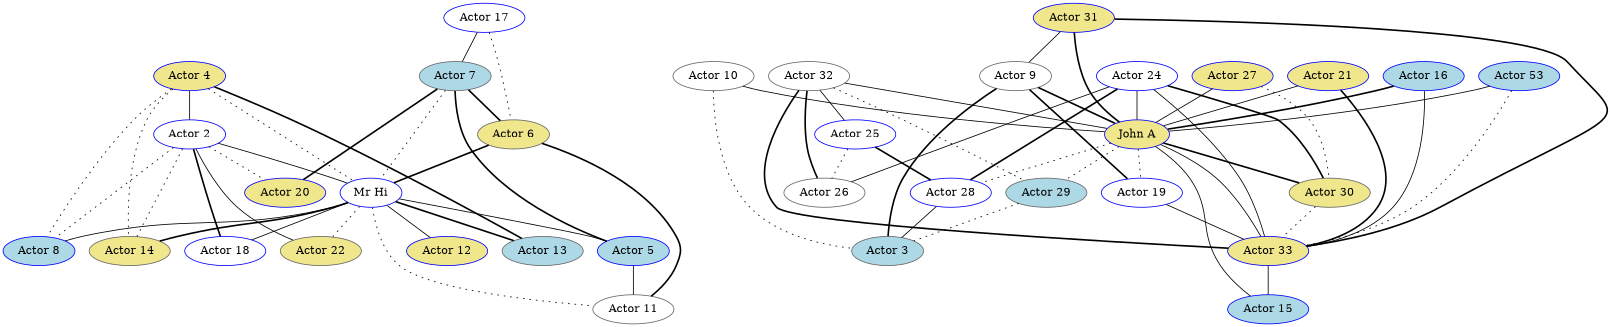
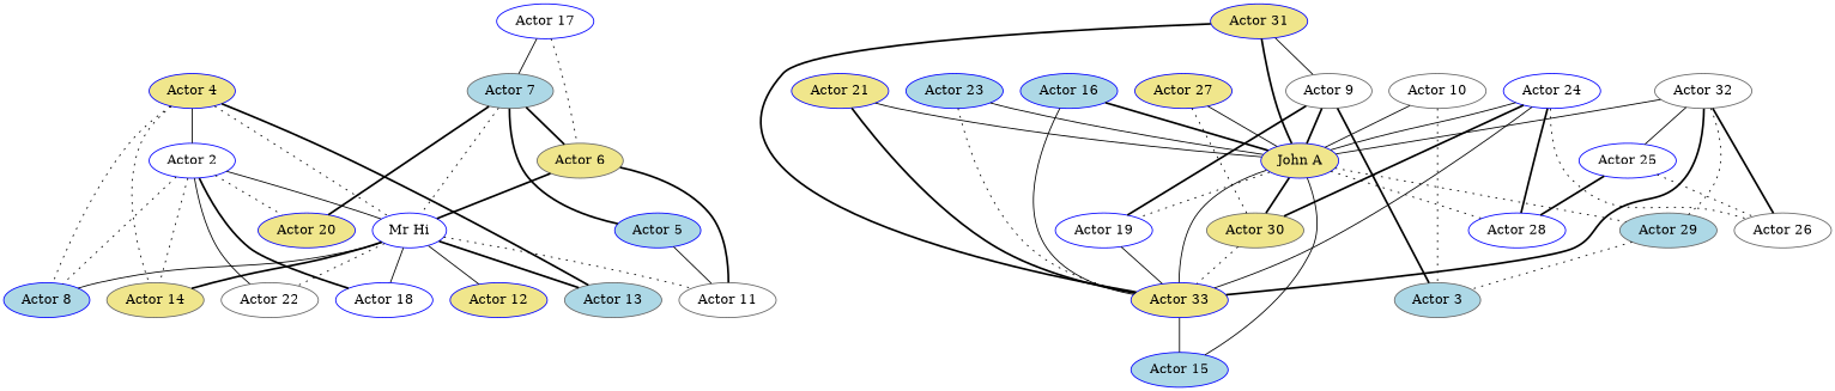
  strict graph {
    node [Faction=2.0 color=blue fillcolor=white style=filled]
    edge [style=solid weight=3.0]
    n1 [Faction=1.0 fillcolor=khaki label="Actor 4"]
    n2 [Faction=1.0 label="Actor 2"]
    n3 [Faction=1.0 label="Mr Hi"]
    n4 [Faction=1.0 color=gray40 fillcolor=lightblue label="Actor 13"]
    n5 [Faction=1.0 color=gray40 fillcolor=khaki label="Actor 14"]
    n6 [Faction=1.0 fillcolor=lightblue label="Actor 8"]
    n7 [Faction=1.0 fillcolor=khaki label="Actor 20"]
    n8 [Faction=1.0 label="Actor 18"]
-   n9 [Faction=1.0 color=gray40 fillcolor=khaki label="Actor 22"]
+   n9 [Faction=1.0 color=gray40 label="Actor 22"]
    n10 [Faction=1.0 fillcolor=lightblue label="Actor 5"]
    n11 [Faction=1.0 color=gray40 label="Actor 11"]
    n12 [Faction=1.0 fillcolor=khaki label="Actor 12"]
    n13 [color=gray40 label="Actor 10"]
    n14 [fillcolor=khaki label="John A"]
    n15 [Faction=1.0 color=gray40 fillcolor=lightblue label="Actor 3"]
    n16 [fillcolor=khaki label="Actor 33"]
    n17 [color=gray40 fillcolor=khaki label="Actor 30"]
    n18 [color=gray40 fillcolor=lightblue label="Actor 29"]
    n19 [label="Actor 28"]
    n20 [label="Actor 19"]
    n21 [fillcolor=lightblue label="Actor 15"]
    n22 [fillcolor=khaki label="Actor 21"]
    n23 [Faction=1.0 label="Actor 17"]
    n24 [Faction=1.0 color=gray40 fillcolor=lightblue label="Actor 7"]
    n25 [Faction=1.0 color=gray40 fillcolor=khaki label="Actor 6"]
    n26 [fillcolor=khaki label="Actor 27"]
    n27 [fillcolor=khaki label="Actor 31"]
    n28 [color=gray40 label="Actor 9"]
    n29 [fillcolor=lightblue label="Actor 16"]
    n30 [color=gray40 label="Actor 32"]
    n31 [label="Actor 25"]
    n32 [color=gray40 label="Actor 26"]
-   n33 [fillcolor=lightblue label="Actor 53"]
+   n33 [fillcolor=lightblue label="Actor 23"]
    n34 [label="Actor 24"]
    n1 -- n2
    n1 -- n3 [style=dotted]
    n1 -- n4 [style=bold]
    n1 -- n5 [style=dotted]
    n1 -- n6 [style=dotted]
    n2 -- n3 [weight=4.0]
    n2 -- n5 [style=dotted weight=5.0]
    n2 -- n6 [style=dotted weight=4.0]
    n2 -- n7 [style=dotted weight=2.0]
    n2 -- n8 [style=bold weight=1.0]
    n2 -- n9 [weight=2.0]
    n3 -- n4 [style=bold weight=1.0]
    n3 -- n5 [style=bold]
    n3 -- n6 [weight=2.0]
    n3 -- n8 [weight=2.0]
    n3 -- n9 [style=dotted weight=2.0]
-   n3 -- n10
    n3 -- n11 [style=dotted weight=2.0]
    n3 -- n12
    n10 -- n11
    n13 -- n14 [weight=2.0]
    n13 -- n15 [style=dotted weight=1.0]
    n14 -- n16 [weight=5.0]
    n14 -- n17 [style=bold weight=2.0]
    n14 -- n18 [style=dotted weight=2.0]
    n14 -- n19 [style=dotted weight=4.0]
    n14 -- n20 [style=dotted weight=2.0]
    n14 -- n21 [weight=2.0]
    n16 -- n21
    n17 -- n16 [style=dotted weight=4.0]
    n18 -- n15 [style=dotted weight=2.0]
-   n19 -- n15 [weight=2.0]
    n20 -- n16 [weight=1.0]
    n22 -- n14 [weight=1.0]
    n22 -- n16 [style=bold]
    n23 -- n24
    n23 -- n25 [style=dotted]
    n24 -- n3 [style=dotted]
    n24 -- n7 [style=bold weight=2.0]
    n24 -- n10 [style=bold weight=2.0]
    n24 -- n25 [style=bold weight=5.0]
    n25 -- n3 [style=bold]
    n25 -- n11 [style=bold]
    n26 -- n14 [weight=2.0]
    n26 -- n17 [style=dotted weight=4.0]
    n27 -- n14 [style=bold]
    n27 -- n16 [style=bold]
    n27 -- n28
    n28 -- n14 [style=bold weight=4.0]
    n28 -- n15 [style=bold weight=5.0]
    n28 -- n20 [style=bold]
    n29 -- n14 [style=bold weight=4.0]
    n29 -- n16
    n30 -- n14 [weight=4.0]
    n30 -- n16 [style=bold weight=4.0]
    n30 -- n18 [style=dotted weight=2.0]
    n30 -- n31 [weight=2.0]
    n30 -- n32 [style=bold weight=7.0]
    n31 -- n19 [style=bold]
    n31 -- n32 [style=dotted weight=2.0]
    n33 -- n14
    n33 -- n16 [style=dotted weight=2.0]
    n34 -- n14 [weight=4.0]
    n34 -- n16 [weight=5.0]
    n34 -- n17 [style=bold]
    n34 -- n19 [style=bold weight=4.0]
-   n34 -- n32 [weight=5.0]
+   n34 -- n32 [style=dotted weight=5.0]
  }
